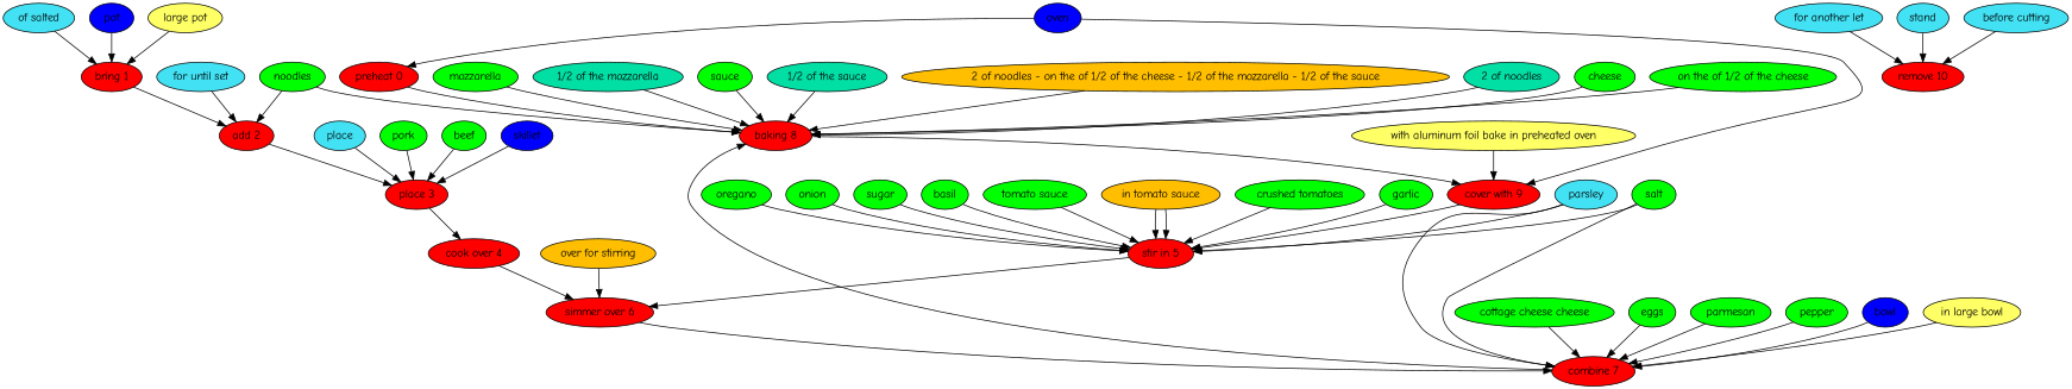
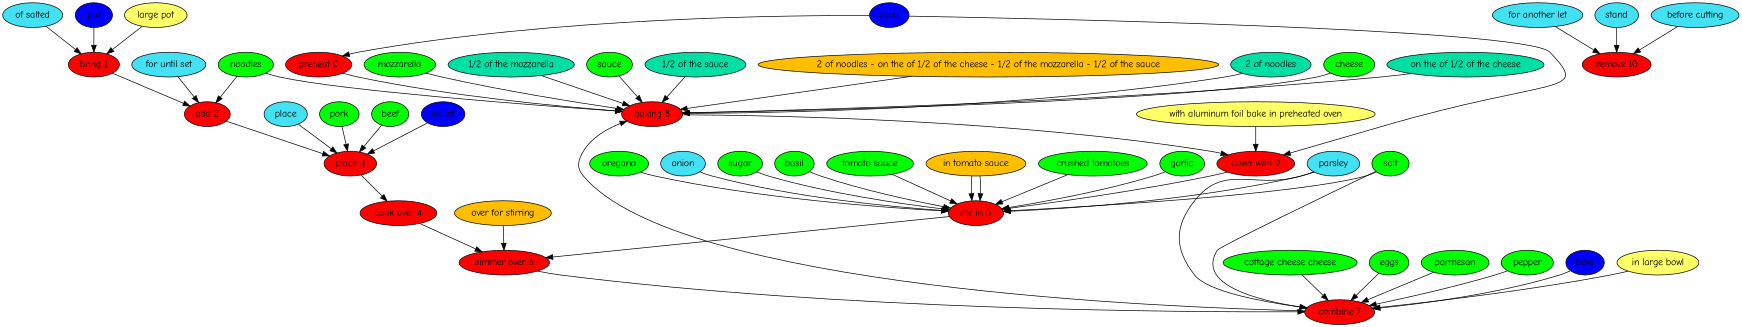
  digraph {
    fontname="Comic Neue"
    node [fillcolor=green fontname="Comic Neue" style=filled]
    edge [fontname="Comic Neue"]
    "preheat 0" [fillcolor=red]
    "baking 8" [fillcolor=red]
    "cover with 9" [fillcolor=red]
    oven [fillcolor="#0000ff"]
    "stir in 5" [fillcolor=red]
    "bring 1" [fillcolor=red]
    "add 2" [fillcolor=red]
    "place 3" [fillcolor=red]
    "of salted" [fillcolor="#42e2f4"]
    pot [fillcolor="#0000ff"]
    "large pot" [fillcolor="#ffff66"]
    "cook over 4" [fillcolor=red]
    "for until set" [fillcolor="#42e2f4"]
    noodles
    "simmer over 6" [fillcolor=red]
    place [fillcolor="#42e2f4"]
    pork
    beef
    skillet [fillcolor="#0000ff"]
    "combine 7" [fillcolor=red]
    "tomato sauce"
    "in tomato sauce" [fillcolor="#FFBF00"]
    "crushed tomatoes"
    parsley [fillcolor="#42e2f4"]
    garlic
    oregano
-   onion
+   onion [fillcolor="#42e2f4"]
    sugar
    basil
    salt
    "over for stirring" [fillcolor="#FFBF00"]
    "cottage cheese cheese"
    eggs
    parmesan
    pepper
    bowl [fillcolor="#0000ff"]
    "in large bowl" [fillcolor="#ffff66"]
    "2 of noodles" [fillcolor="#01DFA5"]
    cheese
-   "on the of 1/2 of the cheese"
+   "on the of 1/2 of the cheese" [fillcolor="#01DFA5"]
    mozzarella
    "1/2 of the mozzarella" [fillcolor="#01DFA5"]
    sauce
    "1/2 of the sauce" [fillcolor="#01DFA5"]
    "2 of noodles - on the of 1/2 of the cheese - 1/2 of the mozzarella - 1/2 of the sauce" [fillcolor="#FFBF00"]
    "with aluminum foil bake in preheated oven" [fillcolor="#ffff66"]
    "remove 10" [fillcolor=red]
    "for another let" [fillcolor="#42e2f4"]
    stand [fillcolor="#42e2f4"]
    "before cutting" [fillcolor="#42e2f4"]
    "preheat 0" -> "baking 8"
    "baking 8" -> "cover with 9"
    "cover with 9" -> "stir in 5"
    oven -> "preheat 0"
    oven -> "cover with 9"
    "stir in 5" -> "simmer over 6"
    "bring 1" -> "add 2"
    "add 2" -> "place 3"
    "place 3" -> "cook over 4"
    "of salted" -> "bring 1"
    pot -> "bring 1"
    "large pot" -> "bring 1"
    "cook over 4" -> "simmer over 6"
    "for until set" -> "add 2"
    noodles -> "baking 8"
    noodles -> "add 2"
    "simmer over 6" -> "combine 7"
    place -> "place 3"
    pork -> "place 3"
    beef -> "place 3"
    skillet -> "place 3"
    "combine 7" -> "baking 8"
    "tomato sauce" -> "stir in 5"
    "in tomato sauce" -> "stir in 5"
    "in tomato sauce" -> "stir in 5"
    "crushed tomatoes" -> "stir in 5"
    parsley -> "stir in 5"
    parsley -> "combine 7"
    garlic -> "stir in 5"
    oregano -> "stir in 5"
    onion -> "stir in 5"
    sugar -> "stir in 5"
    basil -> "stir in 5"
    salt -> "stir in 5"
    salt -> "combine 7"
    "over for stirring" -> "simmer over 6"
    "cottage cheese cheese" -> "combine 7"
    eggs -> "combine 7"
    parmesan -> "combine 7"
    pepper -> "combine 7"
    bowl -> "combine 7"
    "in large bowl" -> "combine 7"
    "2 of noodles" -> "baking 8"
    cheese -> "baking 8"
    "on the of 1/2 of the cheese" -> "baking 8"
    mozzarella -> "baking 8"
    "1/2 of the mozzarella" -> "baking 8"
    sauce -> "baking 8"
    "1/2 of the sauce" -> "baking 8"
    "2 of noodles - on the of 1/2 of the cheese - 1/2 of the mozzarella - 1/2 of the sauce" -> "baking 8"
    "with aluminum foil bake in preheated oven" -> "cover with 9"
    "for another let" -> "remove 10"
    stand -> "remove 10"
    "before cutting" -> "remove 10"
  }
